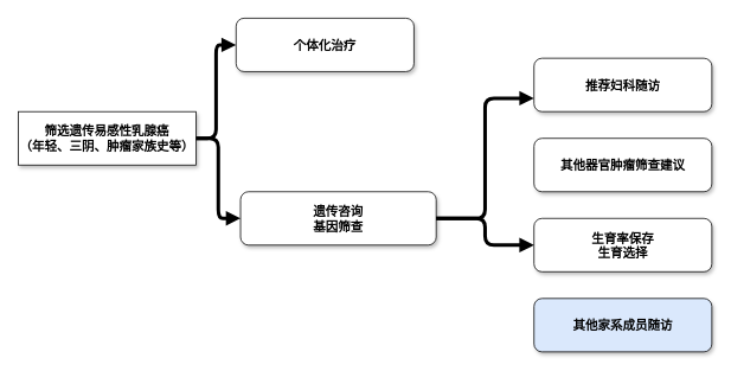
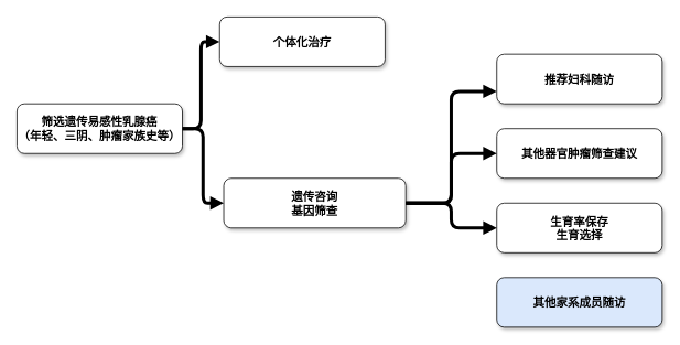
  <mxCell id="0" />
  <mxCell id="1" parent="0" />
  <mxCell id="2" style="edgeStyle=orthogonalEdgeStyle;rounded=1;orthogonalLoop=1;jettySize=auto;html=1;exitX=1;exitY=0.5;exitDx=0;exitDy=0;entryX=0;entryY=0.5;entryDx=0;entryDy=0;strokeColor=default;strokeWidth=4;align=center;verticalAlign=middle;fontFamily=Helvetica;fontSize=11;fontColor=default;fontStyle=1;labelBackgroundColor=default;elbow=vertical;endArrow=block;endFill=1;" edge="1" parent="1" source="3" target="5"><mxGeometry relative="1" as="geometry" /></mxCell>
- <mxCell id="3" value="筛选遗传易感性乳腺癌&#10;（年轻、三阴、肿瘤家族史等）" style="shadow=1;fontStyle=1;fontSize=14;rounded=0;" parent="1" vertex="1"><mxGeometry x="20" y="125" width="200" height="60" as="geometry" /></mxCell>
+ <mxCell id="3" value="筛选遗传易感性乳腺癌&#10;（年轻、三阴、肿瘤家族史等）" style="rounded=1;shadow=1;fontStyle=1;fontSize=14;" parent="1" vertex="1"><mxGeometry x="20" y="125" width="200" height="60" as="geometry" /></mxCell>
  <mxCell id="4" value="遗传咨询&#10;基因筛查" style="rounded=1;shadow=1;fontStyle=1;fontSize=14;" parent="1" vertex="1"><mxGeometry x="270" y="215" width="220" height="60" as="geometry" /></mxCell>
  <mxCell id="5" value="个体化治疗" style="rounded=1;shadow=1;fontStyle=1;fontSize=14;" parent="1" vertex="1"><mxGeometry x="265" y="20" width="200" height="60" as="geometry" /></mxCell>
  <mxCell id="6" value="推荐妇科随访" style="rounded=1;shadow=1;fontStyle=1;fontSize=14;" parent="1" vertex="1"><mxGeometry x="600" width="200" height="60" as="geometry" y="65" /></mxCell>
  <mxCell id="7" value="生育率保存&#10;生育选择" style="rounded=1;shadow=1;fontStyle=1;fontSize=14;" parent="1" vertex="1"><mxGeometry x="600" y="245" width="200" height="60" as="geometry" /></mxCell>
  <mxCell id="8" value="其他家系成员随访" style="rounded=1;shadow=1;fontStyle=1;fontSize=14;fillColor=#dae8fc;" parent="1" vertex="1"><mxGeometry x="600" y="335" width="200" height="60" as="geometry" /></mxCell>
  <mxCell id="9" value="其他器官肿瘤筛查建议" style="rounded=1;shadow=1;fontStyle=1;fontSize=14;" parent="1" vertex="1"><mxGeometry x="600" y="155" width="200" height="60" as="geometry" /></mxCell>
  <mxCell id="10" value="" style="edgeStyle=orthogonalEdgeStyle;elbow=vertical;strokeWidth=4;endArrow=block;endFill=1;fontStyle=1;orthogonal=1;entryX=0;entryY=0.5;entryDx=0;entryDy=0;" parent="1" source="3" target="4" edge="1"><mxGeometry width="100" height="100" relative="1" as="geometry"><mxPoint x="2" y="330.5" as="sourcePoint" /><mxPoint x="102" y="230.5" as="targetPoint" /></mxGeometry></mxCell>
  <mxCell id="11" value="" style="edgeStyle=orthogonalEdgeStyle;elbow=vertical;strokeWidth=4;endArrow=block;endFill=1;fontStyle=1;orthogonal=1;entryX=0;entryY=0.75;entryDx=0;entryDy=0;" parent="1" source="4" target="6" edge="1"><mxGeometry width="100" height="100" relative="1" as="geometry"><mxPoint x="2" y="330.5" as="sourcePoint" /><mxPoint x="102" y="230.5" as="targetPoint" /></mxGeometry></mxCell>
+ <mxCell id="12" value="" style="edgeStyle=orthogonalEdgeStyle;elbow=vertical;strokeWidth=4;endArrow=block;endFill=1;fontStyle=1;orthogonal=1;" parent="1" source="4" target="9" edge="1"><mxGeometry width="100" height="100" relative="1" as="geometry"><mxPoint x="2" y="330.5" as="sourcePoint" /><mxPoint x="102" y="230.5" as="targetPoint" /></mxGeometry></mxCell>
  <mxCell id="13" value="" style="edgeStyle=orthogonalEdgeStyle;elbow=vertical;strokeWidth=4;endArrow=block;endFill=1;fontStyle=1;orthogonal=1;" parent="1" source="4" target="7" edge="1"><mxGeometry width="100" height="100" relative="1" as="geometry"><mxPoint x="2" y="330.5" as="sourcePoint" /><mxPoint x="102" y="230.5" as="targetPoint" /></mxGeometry></mxCell>
